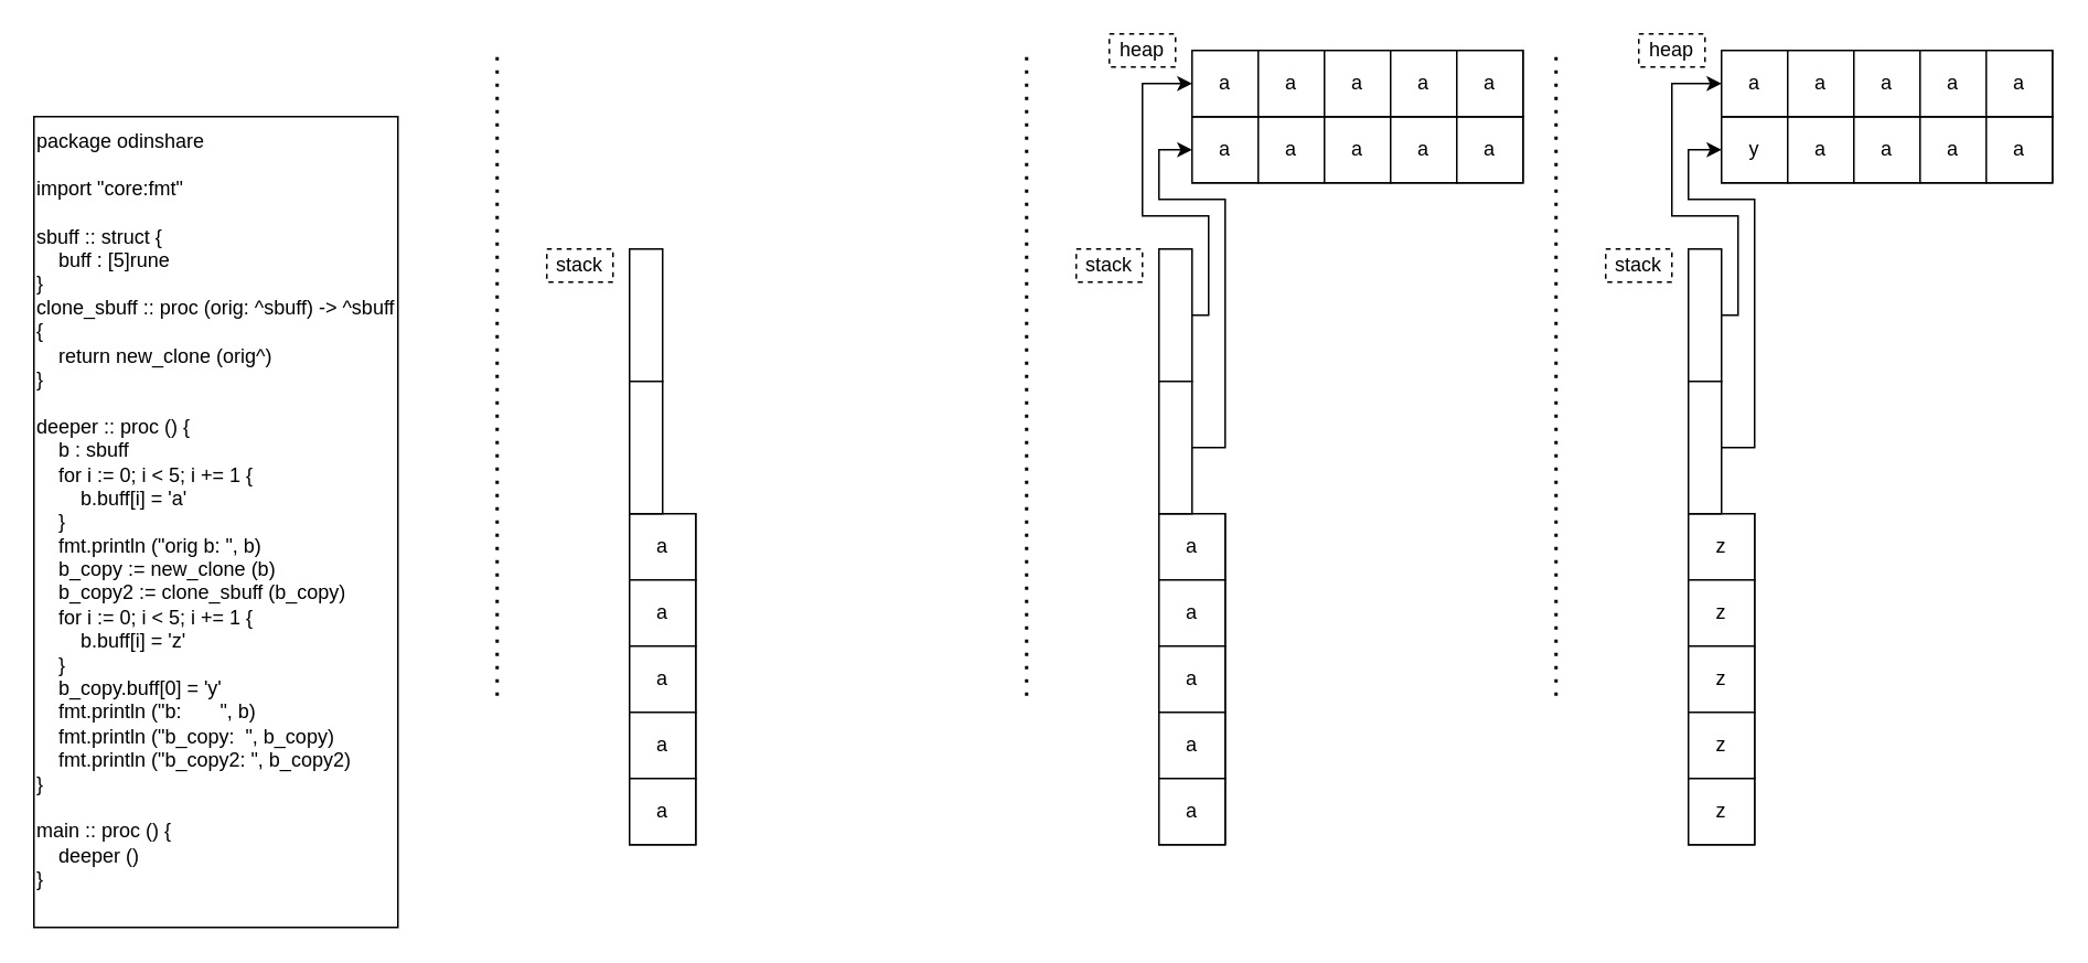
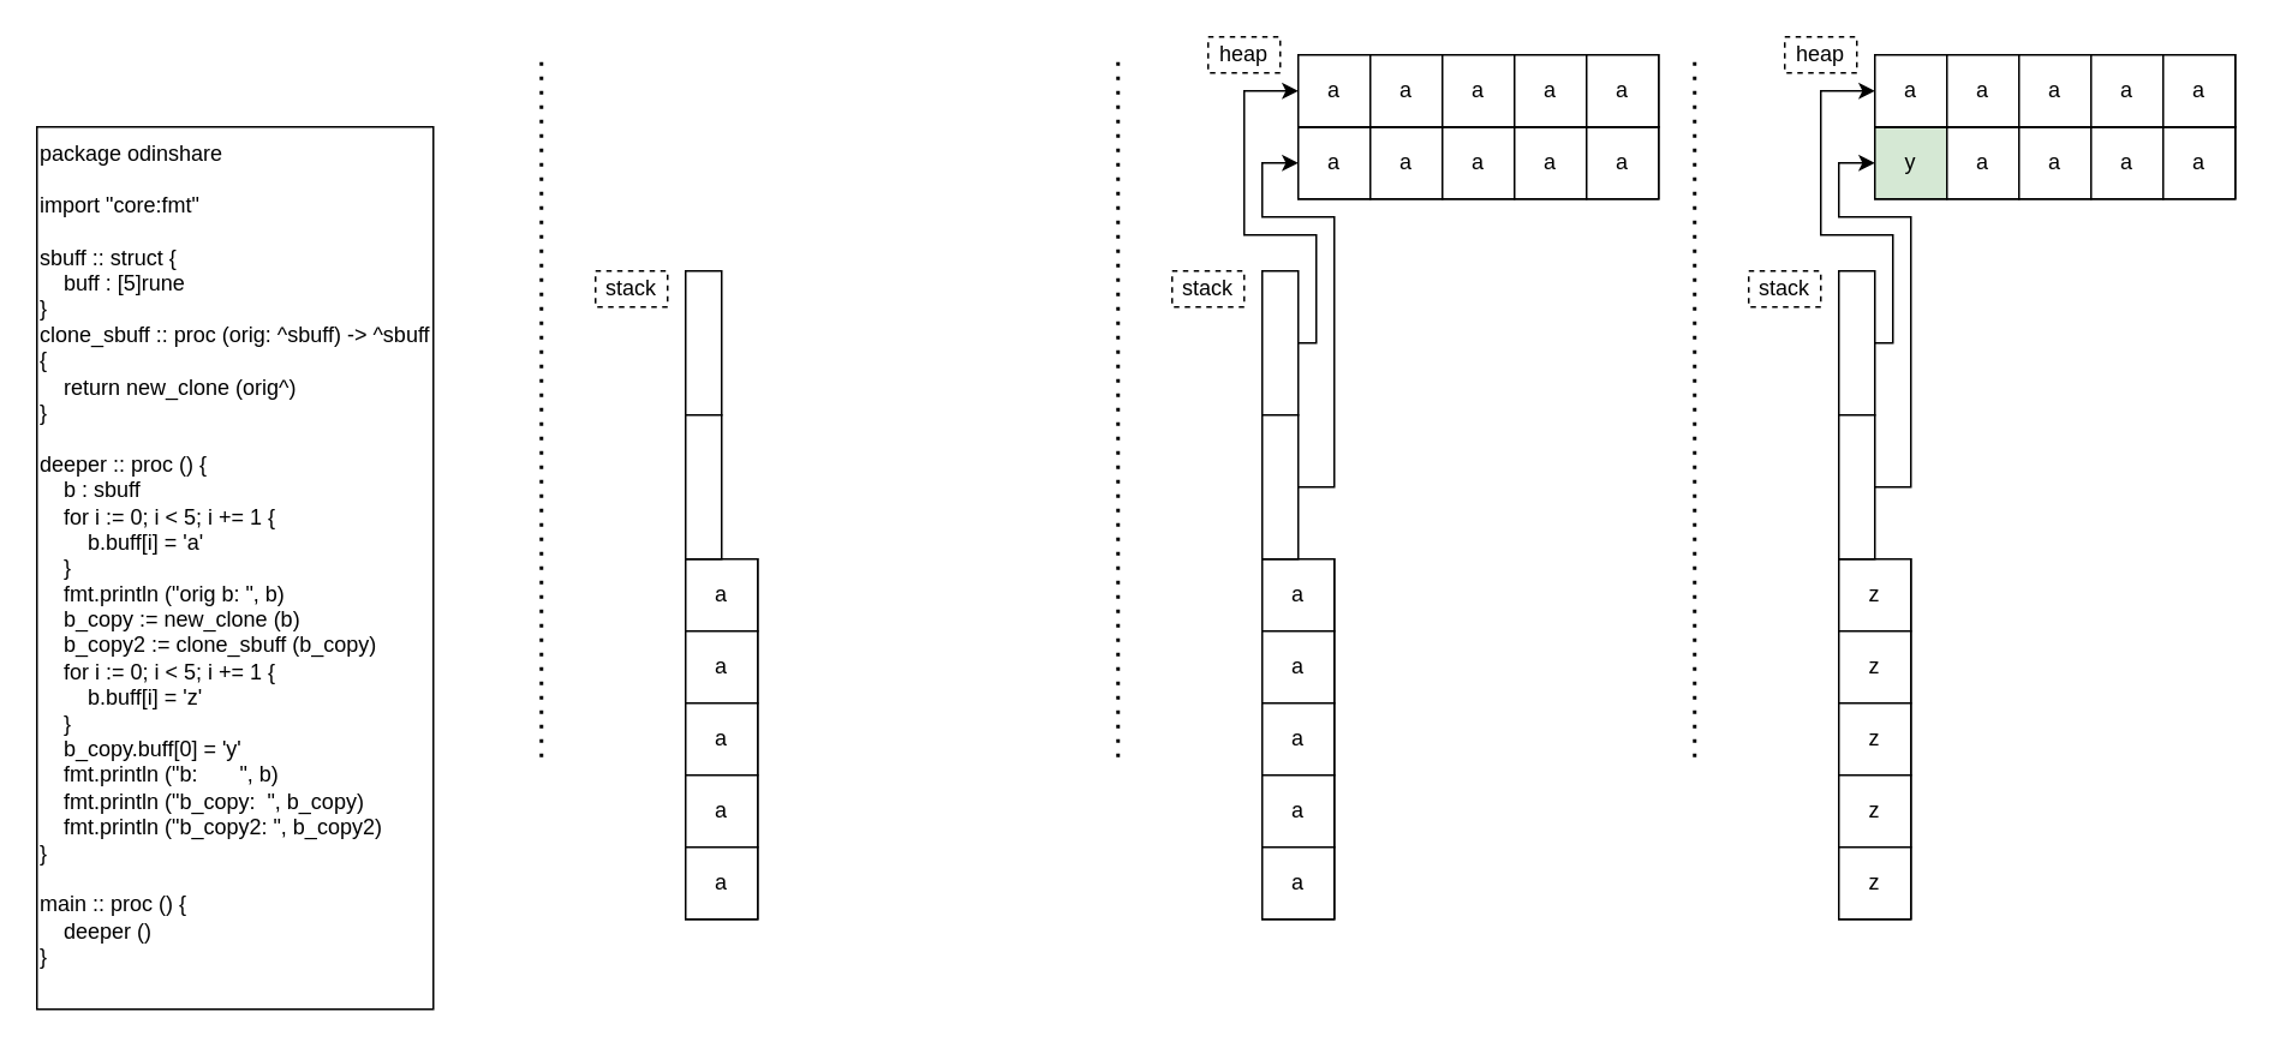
  <mxCell id="0" />
  <mxCell id="1" parent="0" />
  <mxCell id="2" value="&lt;div&gt;&lt;div&gt;&lt;div&gt;&lt;div&gt;&lt;div&gt;package odinshare&lt;/div&gt;&lt;div&gt;&lt;br&gt;&lt;/div&gt;&lt;div&gt;import &quot;core:fmt&quot;&lt;/div&gt;&lt;div&gt;&lt;br&gt;&lt;/div&gt;&lt;div&gt;sbuff :: struct {&lt;/div&gt;&lt;div&gt;&amp;nbsp; &amp;nbsp; buff : [5]rune&lt;/div&gt;&lt;div&gt;}&lt;/div&gt;&lt;div&gt;clone_sbuff :: proc (orig: ^sbuff) -&amp;gt; ^sbuff {&lt;/div&gt;&lt;div&gt;&amp;nbsp; &amp;nbsp; return new_clone (orig^)&lt;/div&gt;&lt;div&gt;}&lt;/div&gt;&lt;div&gt;&lt;br&gt;&lt;/div&gt;&lt;div&gt;deeper :: proc () {&lt;/div&gt;&lt;div&gt;&amp;nbsp; &amp;nbsp; b : sbuff&lt;/div&gt;&lt;div&gt;&amp;nbsp; &amp;nbsp; for i := 0; i &amp;lt; 5; i += 1 {&lt;/div&gt;&lt;div&gt;&amp;nbsp; &amp;nbsp; &amp;nbsp; &amp;nbsp; b.buff[i] = 'a'&lt;/div&gt;&lt;div&gt;&amp;nbsp; &amp;nbsp; }&lt;/div&gt;&lt;div&gt;&amp;nbsp; &amp;nbsp; fmt.println (&quot;orig b: &quot;, b)&lt;/div&gt;&lt;div&gt;&amp;nbsp; &amp;nbsp; b_copy := new_clone (b)&lt;/div&gt;&lt;div&gt;&amp;nbsp; &amp;nbsp; b_copy2 := clone_sbuff (b_copy)&lt;/div&gt;&lt;div&gt;&amp;nbsp; &amp;nbsp; for i := 0; i &amp;lt; 5; i += 1 {&lt;/div&gt;&lt;div&gt;&amp;nbsp; &amp;nbsp; &amp;nbsp; &amp;nbsp; b.buff[i] = 'z'&lt;/div&gt;&lt;div&gt;&amp;nbsp; &amp;nbsp; }&lt;/div&gt;&lt;div&gt;&amp;nbsp; &amp;nbsp; b_copy.buff[0] = 'y'&lt;/div&gt;&lt;div&gt;&amp;nbsp; &amp;nbsp; fmt.println (&quot;b:&amp;nbsp; &amp;nbsp; &amp;nbsp; &amp;nbsp;&quot;, b)&lt;/div&gt;&lt;div&gt;&amp;nbsp; &amp;nbsp; fmt.println (&quot;b_copy:&amp;nbsp; &quot;, b_copy)&lt;/div&gt;&lt;div&gt;&amp;nbsp; &amp;nbsp; fmt.println (&quot;b_copy2: &quot;, b_copy2)&lt;/div&gt;&lt;div&gt;}&lt;/div&gt;&lt;div&gt;&lt;br&gt;&lt;/div&gt;&lt;div&gt;main :: proc () {&lt;/div&gt;&lt;div&gt;&amp;nbsp; &amp;nbsp; deeper ()&lt;/div&gt;&lt;div&gt;}&lt;/div&gt;&lt;div&gt;&lt;br&gt;&lt;/div&gt;&lt;/div&gt;&lt;/div&gt;&lt;/div&gt;&lt;/div&gt;" style="rounded=0;whiteSpace=wrap;html=1;align=left;" vertex="1" parent="1"><mxGeometry x="20" y="70" width="220" height="490" as="geometry" /></mxCell>
  <mxCell id="3" value="" style="rounded=0;whiteSpace=wrap;html=1;" vertex="1" parent="1"><mxGeometry x="380" y="310" width="40" height="200" as="geometry" /></mxCell>
  <mxCell id="4" value="stack" style="rounded=0;whiteSpace=wrap;html=1;dashed=1;" vertex="1" parent="1"><mxGeometry x="330" y="150" width="40" height="20" as="geometry" /></mxCell>
  <mxCell id="5" value="a" style="rounded=0;whiteSpace=wrap;html=1;" vertex="1" parent="1"><mxGeometry x="380" y="310" width="40" height="40" as="geometry" /></mxCell>
  <mxCell id="6" value="a" style="rounded=0;whiteSpace=wrap;html=1;" vertex="1" parent="1"><mxGeometry x="380" y="350" width="40" height="40" as="geometry" /></mxCell>
  <mxCell id="7" value="a" style="rounded=0;whiteSpace=wrap;html=1;" vertex="1" parent="1"><mxGeometry x="380" y="390" width="40" height="40" as="geometry" /></mxCell>
  <mxCell id="8" value="a" style="rounded=0;whiteSpace=wrap;html=1;" vertex="1" parent="1"><mxGeometry x="380" y="430" width="40" height="40" as="geometry" /></mxCell>
  <mxCell id="9" value="a" style="rounded=0;whiteSpace=wrap;html=1;" vertex="1" parent="1"><mxGeometry x="380" y="470" width="40" height="40" as="geometry" /></mxCell>
  <mxCell id="10" value="" style="endArrow=none;dashed=1;html=1;dashPattern=1 3;strokeWidth=2;rounded=0;" edge="1" parent="1"><mxGeometry width="50" height="50" relative="1" as="geometry"><mxPoint x="300" y="420" as="sourcePoint" /><mxPoint x="300" y="30" as="targetPoint" /></mxGeometry></mxCell>
  <mxCell id="11" value="" style="rounded=0;whiteSpace=wrap;html=1;" vertex="1" parent="1"><mxGeometry x="720" y="70" width="200" height="40" as="geometry" /></mxCell>
  <mxCell id="12" value="heap" style="rounded=0;whiteSpace=wrap;html=1;dashed=1;" vertex="1" parent="1"><mxGeometry x="670" y="20" width="40" height="20" as="geometry" /></mxCell>
  <mxCell id="13" value="" style="endArrow=none;dashed=1;html=1;dashPattern=1 3;strokeWidth=2;rounded=0;" edge="1" parent="1"><mxGeometry width="50" height="50" relative="1" as="geometry"><mxPoint x="620" y="420" as="sourcePoint" /><mxPoint x="620" y="30" as="targetPoint" /></mxGeometry></mxCell>
  <mxCell id="14" value="a" style="rounded=0;whiteSpace=wrap;html=1;" vertex="1" parent="1"><mxGeometry x="720" y="70" width="40" height="40" as="geometry" /></mxCell>
  <mxCell id="15" value="a" style="rounded=0;whiteSpace=wrap;html=1;" vertex="1" parent="1"><mxGeometry x="760" y="70" width="40" height="40" as="geometry" /></mxCell>
  <mxCell id="16" value="a" style="rounded=0;whiteSpace=wrap;html=1;" vertex="1" parent="1"><mxGeometry x="800" y="70" width="40" height="40" as="geometry" /></mxCell>
  <mxCell id="17" value="a" style="rounded=0;whiteSpace=wrap;html=1;" vertex="1" parent="1"><mxGeometry x="840" y="70" width="40" height="40" as="geometry" /></mxCell>
  <mxCell id="18" value="a" style="rounded=0;whiteSpace=wrap;html=1;" vertex="1" parent="1"><mxGeometry x="880" y="70" width="40" height="40" as="geometry" /></mxCell>
  <mxCell id="19" value="" style="rounded=0;whiteSpace=wrap;html=1;" vertex="1" parent="1"><mxGeometry x="380" y="150" width="20" height="80" as="geometry" /></mxCell>
  <mxCell id="20" value="" style="rounded=0;whiteSpace=wrap;html=1;" vertex="1" parent="1"><mxGeometry x="700" y="310" width="40" height="200" as="geometry" /></mxCell>
  <mxCell id="21" value="stack" style="rounded=0;whiteSpace=wrap;html=1;dashed=1;" vertex="1" parent="1"><mxGeometry x="650" y="150" width="40" height="20" as="geometry" /></mxCell>
  <mxCell id="22" value="a" style="rounded=0;whiteSpace=wrap;html=1;" vertex="1" parent="1"><mxGeometry x="700" y="310" width="40" height="40" as="geometry" /></mxCell>
  <mxCell id="23" value="a" style="rounded=0;whiteSpace=wrap;html=1;" vertex="1" parent="1"><mxGeometry x="700" y="350" width="40" height="40" as="geometry" /></mxCell>
  <mxCell id="24" value="a" style="rounded=0;whiteSpace=wrap;html=1;" vertex="1" parent="1"><mxGeometry x="700" y="390" width="40" height="40" as="geometry" /></mxCell>
  <mxCell id="25" value="a" style="rounded=0;whiteSpace=wrap;html=1;" vertex="1" parent="1"><mxGeometry x="700" y="430" width="40" height="40" as="geometry" /></mxCell>
  <mxCell id="26" value="a" style="rounded=0;whiteSpace=wrap;html=1;" vertex="1" parent="1"><mxGeometry x="700" y="470" width="40" height="40" as="geometry" /></mxCell>
  <mxCell id="27" style="edgeStyle=orthogonalEdgeStyle;rounded=0;orthogonalLoop=1;jettySize=auto;html=1;exitX=1;exitY=0.5;exitDx=0;exitDy=0;entryX=0;entryY=0.5;entryDx=0;entryDy=0;" edge="1" parent="1" source="28" target="40"><mxGeometry relative="1" as="geometry"><Array as="points"><mxPoint x="730" y="190" /><mxPoint x="730" y="130" /><mxPoint x="690" y="130" /><mxPoint x="690" y="50" /></Array></mxGeometry></mxCell>
  <mxCell id="28" value="" style="rounded=0;whiteSpace=wrap;html=1;" vertex="1" parent="1"><mxGeometry x="700" y="150" width="20" height="80" as="geometry" /></mxCell>
  <mxCell id="29" value="" style="endArrow=none;dashed=1;html=1;dashPattern=1 3;strokeWidth=2;rounded=0;" edge="1" parent="1"><mxGeometry width="50" height="50" relative="1" as="geometry"><mxPoint x="940" y="420" as="sourcePoint" /><mxPoint x="940" y="30" as="targetPoint" /></mxGeometry></mxCell>
  <mxCell id="30" value="" style="rounded=0;whiteSpace=wrap;html=1;" vertex="1" parent="1"><mxGeometry x="1020" y="310" width="40" height="200" as="geometry" /></mxCell>
  <mxCell id="31" value="z" style="rounded=0;whiteSpace=wrap;html=1;" vertex="1" parent="1"><mxGeometry x="1020" y="310" width="40" height="40" as="geometry" /></mxCell>
  <mxCell id="32" value="z" style="rounded=0;whiteSpace=wrap;html=1;" vertex="1" parent="1"><mxGeometry x="1020" y="350" width="40" height="40" as="geometry" /></mxCell>
  <mxCell id="33" value="z" style="rounded=0;whiteSpace=wrap;html=1;" vertex="1" parent="1"><mxGeometry x="1020" y="390" width="40" height="40" as="geometry" /></mxCell>
  <mxCell id="34" value="z" style="rounded=0;whiteSpace=wrap;html=1;" vertex="1" parent="1"><mxGeometry x="1020" y="430" width="40" height="40" as="geometry" /></mxCell>
  <mxCell id="35" value="z" style="rounded=0;whiteSpace=wrap;html=1;" vertex="1" parent="1"><mxGeometry x="1020" y="470" width="40" height="40" as="geometry" /></mxCell>
  <mxCell id="36" value="" style="rounded=0;whiteSpace=wrap;html=1;" vertex="1" parent="1"><mxGeometry x="380" y="230" width="20" height="80" as="geometry" /></mxCell>
  <mxCell id="37" style="edgeStyle=orthogonalEdgeStyle;rounded=0;orthogonalLoop=1;jettySize=auto;html=1;exitX=1;exitY=0.5;exitDx=0;exitDy=0;entryX=0;entryY=0.5;entryDx=0;entryDy=0;" edge="1" parent="1" source="38" target="14"><mxGeometry relative="1" as="geometry"><Array as="points"><mxPoint x="740" y="270" /><mxPoint x="740" y="120" /><mxPoint x="700" y="120" /><mxPoint x="700" y="90" /></Array></mxGeometry></mxCell>
  <mxCell id="38" value="" style="rounded=0;whiteSpace=wrap;html=1;" vertex="1" parent="1"><mxGeometry x="700" y="230" width="20" height="80" as="geometry" /></mxCell>
  <mxCell id="39" value="" style="rounded=0;whiteSpace=wrap;html=1;" vertex="1" parent="1"><mxGeometry x="720" y="30" width="200" height="40" as="geometry" /></mxCell>
  <mxCell id="40" value="a" style="rounded=0;whiteSpace=wrap;html=1;" vertex="1" parent="1"><mxGeometry x="720" y="30" width="40" height="40" as="geometry" /></mxCell>
  <mxCell id="41" value="a" style="rounded=0;whiteSpace=wrap;html=1;" vertex="1" parent="1"><mxGeometry x="760" y="30" width="40" height="40" as="geometry" /></mxCell>
  <mxCell id="42" value="a" style="rounded=0;whiteSpace=wrap;html=1;" vertex="1" parent="1"><mxGeometry x="800" y="30" width="40" height="40" as="geometry" /></mxCell>
  <mxCell id="43" value="a" style="rounded=0;whiteSpace=wrap;html=1;" vertex="1" parent="1"><mxGeometry x="840" y="30" width="40" height="40" as="geometry" /></mxCell>
  <mxCell id="44" value="a" style="rounded=0;whiteSpace=wrap;html=1;" vertex="1" parent="1"><mxGeometry x="880" y="30" width="40" height="40" as="geometry" /></mxCell>
  <mxCell id="45" value="" style="rounded=0;whiteSpace=wrap;html=1;" vertex="1" parent="1"><mxGeometry x="1040" y="70" width="200" height="40" as="geometry" /></mxCell>
  <mxCell id="46" value="heap" style="rounded=0;whiteSpace=wrap;html=1;dashed=1;" vertex="1" parent="1"><mxGeometry x="990" y="20" width="40" height="20" as="geometry" /></mxCell>
- <mxCell id="47" value="y" style="rounded=0;whiteSpace=wrap;html=1;" vertex="1" parent="1"><mxGeometry x="1040" y="70" width="40" height="40" as="geometry" /></mxCell>
+ <mxCell id="47" value="y" style="rounded=0;whiteSpace=wrap;html=1;fillColor=#d5e8d4;" vertex="1" parent="1"><mxGeometry x="1040" y="70" width="40" height="40" as="geometry" /></mxCell>
  <mxCell id="48" value="a" style="rounded=0;whiteSpace=wrap;html=1;" vertex="1" parent="1"><mxGeometry x="1080" y="70" width="40" height="40" as="geometry" /></mxCell>
  <mxCell id="49" value="a" style="rounded=0;whiteSpace=wrap;html=1;" vertex="1" parent="1"><mxGeometry x="1120" y="70" width="40" height="40" as="geometry" /></mxCell>
  <mxCell id="50" value="a" style="rounded=0;whiteSpace=wrap;html=1;" vertex="1" parent="1"><mxGeometry x="1160" y="70" width="40" height="40" as="geometry" /></mxCell>
  <mxCell id="51" value="a" style="rounded=0;whiteSpace=wrap;html=1;" vertex="1" parent="1"><mxGeometry x="1200" y="70" width="40" height="40" as="geometry" /></mxCell>
  <mxCell id="52" value="stack" style="rounded=0;whiteSpace=wrap;html=1;dashed=1;" vertex="1" parent="1"><mxGeometry x="970" y="150" width="40" height="20" as="geometry" /></mxCell>
  <mxCell id="53" style="edgeStyle=orthogonalEdgeStyle;rounded=0;orthogonalLoop=1;jettySize=auto;html=1;exitX=1;exitY=0.5;exitDx=0;exitDy=0;entryX=0;entryY=0.5;entryDx=0;entryDy=0;" edge="1" parent="1" source="54" target="58"><mxGeometry relative="1" as="geometry"><Array as="points"><mxPoint x="1050" y="190" /><mxPoint x="1050" y="130" /><mxPoint x="1010" y="130" /><mxPoint x="1010" y="50" /></Array></mxGeometry></mxCell>
  <mxCell id="54" value="" style="rounded=0;whiteSpace=wrap;html=1;" vertex="1" parent="1"><mxGeometry x="1020" y="150" width="20" height="80" as="geometry" /></mxCell>
  <mxCell id="55" style="edgeStyle=orthogonalEdgeStyle;rounded=0;orthogonalLoop=1;jettySize=auto;html=1;exitX=1;exitY=0.5;exitDx=0;exitDy=0;entryX=0;entryY=0.5;entryDx=0;entryDy=0;" edge="1" parent="1" source="56" target="47"><mxGeometry relative="1" as="geometry"><Array as="points"><mxPoint x="1060" y="270" /><mxPoint x="1060" y="120" /><mxPoint x="1020" y="120" /><mxPoint x="1020" y="90" /></Array></mxGeometry></mxCell>
  <mxCell id="56" value="" style="rounded=0;whiteSpace=wrap;html=1;" vertex="1" parent="1"><mxGeometry x="1020" y="230" width="20" height="80" as="geometry" /></mxCell>
  <mxCell id="57" value="" style="rounded=0;whiteSpace=wrap;html=1;" vertex="1" parent="1"><mxGeometry x="1040" y="30" width="200" height="40" as="geometry" /></mxCell>
  <mxCell id="58" value="a" style="rounded=0;whiteSpace=wrap;html=1;" vertex="1" parent="1"><mxGeometry x="1040" y="30" width="40" height="40" as="geometry" /></mxCell>
  <mxCell id="59" value="a" style="rounded=0;whiteSpace=wrap;html=1;" vertex="1" parent="1"><mxGeometry x="1080" y="30" width="40" height="40" as="geometry" /></mxCell>
  <mxCell id="60" value="a" style="rounded=0;whiteSpace=wrap;html=1;" vertex="1" parent="1"><mxGeometry x="1120" y="30" width="40" height="40" as="geometry" /></mxCell>
  <mxCell id="61" value="a" style="rounded=0;whiteSpace=wrap;html=1;" vertex="1" parent="1"><mxGeometry x="1160" y="30" width="40" height="40" as="geometry" /></mxCell>
  <mxCell id="62" value="a" style="rounded=0;whiteSpace=wrap;html=1;" vertex="1" parent="1"><mxGeometry x="1200" y="30" width="40" height="40" as="geometry" /></mxCell>
